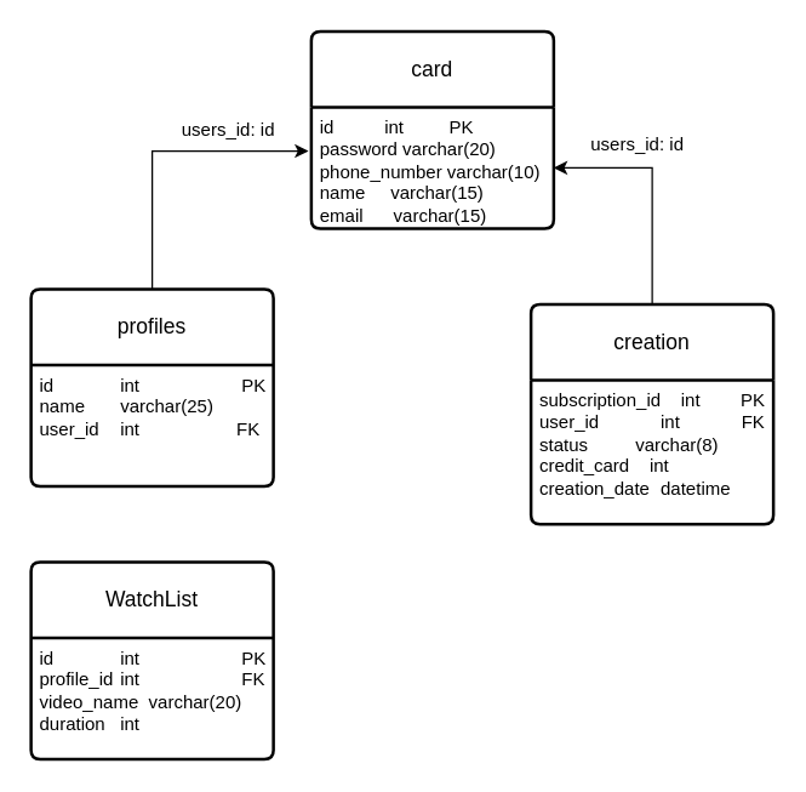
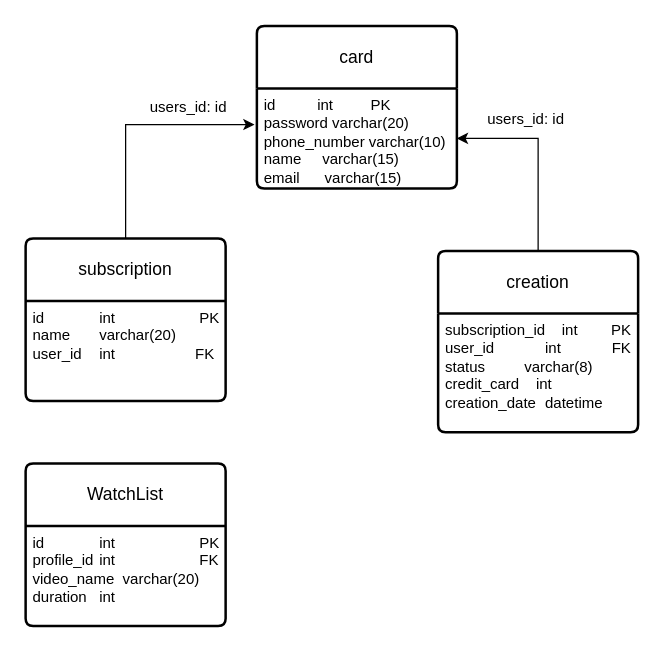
  <mxCell id="0" />
  <mxCell id="1" parent="0" />
  <mxCell id="2" value="card" style="swimlane;childLayout=stackLayout;horizontal=1;startSize=50;horizontalStack=0;rounded=1;fontSize=14;fontStyle=0;strokeWidth=2;resizeParent=0;resizeLast=1;shadow=0;dashed=0;align=center;arcSize=4;whiteSpace=wrap;html=1;" parent="1" vertex="1"><mxGeometry x="205" y="20" width="160" height="130" as="geometry" /></mxCell>
  <mxCell id="3" value="id&amp;nbsp; &lt;span style=&quot;&quot;&gt;&lt;span style=&quot;&quot;&gt;&amp;nbsp;&amp;nbsp;&amp;nbsp;&amp;nbsp;&lt;/span&gt;&lt;/span&gt;&lt;span style=&quot;&quot;&gt;&lt;span style=&quot;&quot;&gt;&amp;nbsp;&amp;nbsp;&amp;nbsp;&amp;nbsp;&lt;/span&gt;&lt;/span&gt;int&amp;nbsp;&lt;span style=&quot;&quot;&gt;&lt;span style=&quot;&quot;&gt;&amp;nbsp;&amp;nbsp;&amp;nbsp;&amp;nbsp;&lt;/span&gt;&lt;/span&gt;&lt;span style=&quot;&quot;&gt;&lt;span style=&quot;&quot;&gt;&amp;nbsp;&amp;nbsp;&amp;nbsp;&amp;nbsp;&lt;/span&gt;&lt;/span&gt;PK&lt;br&gt;password varchar(20)&lt;br&gt;phone_number varchar(10)&lt;br&gt;name &lt;span style=&quot;&quot;&gt;&lt;span style=&quot;&quot;&gt;&amp;nbsp;&amp;nbsp;&amp;nbsp;&amp;nbsp;&lt;/span&gt;&lt;/span&gt;varchar(15)&lt;span style=&quot;&quot;&gt;&lt;span style=&quot;&quot;&gt;&amp;nbsp;&lt;br&gt;&lt;/span&gt;&lt;/span&gt;email&amp;nbsp; &amp;nbsp; &amp;nbsp; varchar(15)&lt;span style=&quot;border-color: var(--border-color);&quot;&gt;&lt;span style=&quot;&quot;&gt;&amp;nbsp;&amp;nbsp;&amp;nbsp;&lt;/span&gt;&lt;/span&gt;" style="align=left;strokeColor=none;fillColor=none;spacingLeft=4;fontSize=12;verticalAlign=top;resizable=0;rotatable=0;part=1;html=1;" parent="2" vertex="1"><mxGeometry y="50" width="160" height="80" as="geometry" /></mxCell>
  <mxCell id="4" value="creation" style="swimlane;childLayout=stackLayout;horizontal=1;startSize=50;horizontalStack=0;rounded=1;fontSize=14;fontStyle=0;strokeWidth=2;resizeParent=0;resizeLast=1;shadow=0;dashed=0;align=center;arcSize=4;whiteSpace=wrap;html=1;" parent="1" vertex="1"><mxGeometry x="350" y="200" width="160" height="145" as="geometry" /></mxCell>
  <mxCell id="5" value="subscription_id&amp;nbsp; &amp;nbsp; int&amp;nbsp; &amp;nbsp; &amp;nbsp;&amp;nbsp;&amp;nbsp;&amp;nbsp;PK&lt;br&gt;user_id&amp;nbsp;&lt;span style=&quot;white-space: pre;&quot;&gt;&#09;&lt;/span&gt;&lt;span style=&quot;white-space: pre;&quot;&gt;&#09;&lt;/span&gt;int&amp;nbsp;&lt;span style=&quot;white-space: pre;&quot;&gt;&#09;&lt;/span&gt;&lt;span style=&quot;white-space: pre;&quot;&gt;&#09;&lt;/span&gt;FK&lt;br&gt;status&lt;span style=&quot;white-space: pre;&quot;&gt;&#09;&lt;/span&gt;&lt;span style=&quot;white-space-collapse: preserve;&quot;&gt;&amp;nbsp;  &lt;/span&gt;varchar(8)&lt;br&gt;&lt;span style=&quot;&quot;&gt;&lt;/span&gt;credit_card&lt;span style=&quot;border-color: var(--border-color);&quot;&gt;&lt;span style=&quot;white-space: pre;&quot;&gt;&amp;nbsp;&amp;nbsp;&amp;nbsp;&amp;nbsp;&lt;/span&gt;&lt;/span&gt;int&lt;span style=&quot;border-color: var(--border-color);&quot;&gt;&lt;span style=&quot;white-space: pre;&quot;&gt;&amp;nbsp;&amp;nbsp;&amp;nbsp;&amp;nbsp;&lt;br&gt;&lt;/span&gt;&lt;/span&gt;&lt;span style=&quot;&quot;&gt;creation_date&lt;span style=&quot;white-space: pre;&quot;&gt;&#09;&lt;/span&gt;datetime&lt;br&gt;&lt;br&gt;&lt;/span&gt;" style="align=left;strokeColor=none;fillColor=none;spacingLeft=4;fontSize=12;verticalAlign=top;resizable=0;rotatable=0;part=1;html=1;" parent="4" vertex="1"><mxGeometry y="50" width="160" height="95" as="geometry" /></mxCell>
  <mxCell id="6" value="users_id: id" style="text;html=1;align=center;verticalAlign=middle;resizable=0;points=[];autosize=1;strokeColor=none;fillColor=none;" parent="1" vertex="1"><mxGeometry x="380" y="80" width="80" height="30" as="geometry" /></mxCell>
  <mxCell id="7" value="" style="endArrow=classic;html=1;rounded=0;entryX=1;entryY=0.5;entryDx=0;entryDy=0;exitX=0.5;exitY=0;exitDx=0;exitDy=0;" parent="1" source="4" target="3" edge="1"><mxGeometry width="50" height="50" relative="1" as="geometry"><mxPoint x="490" y="110" as="sourcePoint" /><mxPoint x="340" y="80" as="targetPoint" /><Array as="points"><mxPoint x="430" y="110" /></Array></mxGeometry></mxCell>
- <mxCell id="8" value="profiles" style="swimlane;childLayout=stackLayout;horizontal=1;startSize=50;horizontalStack=0;rounded=1;fontSize=14;fontStyle=0;strokeWidth=2;resizeParent=0;resizeLast=1;shadow=0;dashed=0;align=center;arcSize=4;whiteSpace=wrap;html=1;" parent="1" vertex="1"><mxGeometry x="20" y="190" width="160" height="130" as="geometry" /></mxCell>
- <mxCell id="9" value="id&lt;span style=&quot;white-space: pre;&quot;&gt;&#09;&lt;/span&gt;&lt;span style=&quot;white-space: pre;&quot;&gt;&#09;&lt;/span&gt;int&amp;nbsp;&lt;span style=&quot;white-space: pre;&quot;&gt;&#09;&lt;/span&gt;&lt;span style=&quot;white-space: pre;&quot;&gt;&#09;&lt;span style=&quot;white-space: pre;&quot;&gt;&#09;&lt;/span&gt;&lt;/span&gt;PK&lt;br&gt;name&lt;span style=&quot;white-space: pre;&quot;&gt;&#09;&lt;/span&gt;varchar(25)&lt;br&gt;user_id&lt;span style=&quot;white-space: pre;&quot;&gt;&#09;&lt;/span&gt;int&lt;span style=&quot;white-space: pre;&quot;&gt;&#09;&lt;/span&gt;&lt;span style=&quot;white-space: pre;&quot;&gt;&#09;&lt;/span&gt;&amp;nbsp; &amp;nbsp; &amp;nbsp;&lt;span style=&quot;white-space-collapse: preserve;&quot;&gt;  FK&lt;/span&gt;" style="align=left;strokeColor=none;fillColor=none;spacingLeft=4;fontSize=12;verticalAlign=top;resizable=0;rotatable=0;part=1;html=1;" parent="8" vertex="1"><mxGeometry y="50" width="160" height="80" as="geometry" /></mxCell>
+ <mxCell id="8" value="subscription" style="swimlane;childLayout=stackLayout;horizontal=1;startSize=50;horizontalStack=0;rounded=1;fontSize=14;fontStyle=0;strokeWidth=2;resizeParent=0;resizeLast=1;shadow=0;dashed=0;align=center;arcSize=4;whiteSpace=wrap;html=1;" parent="1" vertex="1"><mxGeometry x="20" y="190" width="160" height="130" as="geometry" /></mxCell>
+ <mxCell id="9" value="id&lt;span style=&quot;white-space: pre;&quot;&gt;&#09;&lt;/span&gt;&lt;span style=&quot;white-space: pre;&quot;&gt;&#09;&lt;/span&gt;int&amp;nbsp;&lt;span style=&quot;white-space: pre;&quot;&gt;&#09;&lt;/span&gt;&lt;span style=&quot;white-space: pre;&quot;&gt;&#09;&lt;span style=&quot;white-space: pre;&quot;&gt;&#09;&lt;/span&gt;&lt;/span&gt;PK&lt;br&gt;name&lt;span style=&quot;white-space: pre;&quot;&gt;&#09;&lt;/span&gt;varchar(20)&lt;br&gt;user_id&lt;span style=&quot;white-space: pre;&quot;&gt;&#09;&lt;/span&gt;int&lt;span style=&quot;white-space: pre;&quot;&gt;&#09;&lt;/span&gt;&lt;span style=&quot;white-space: pre;&quot;&gt;&#09;&lt;/span&gt;&amp;nbsp; &amp;nbsp; &amp;nbsp;&lt;span style=&quot;white-space-collapse: preserve;&quot;&gt;  FK&lt;/span&gt;" style="align=left;strokeColor=none;fillColor=none;spacingLeft=4;fontSize=12;verticalAlign=top;resizable=0;rotatable=0;part=1;html=1;" parent="8" vertex="1"><mxGeometry y="50" width="160" height="80" as="geometry" /></mxCell>
  <mxCell id="10" value="" style="endArrow=classic;html=1;rounded=0;exitX=0.5;exitY=0;exitDx=0;exitDy=0;entryX=-0.012;entryY=0.362;entryDx=0;entryDy=0;entryPerimeter=0;" parent="1" source="8" target="3" edge="1"><mxGeometry width="50" height="50" relative="1" as="geometry"><mxPoint x="270" y="210" as="sourcePoint" /><mxPoint x="320" y="160" as="targetPoint" /><Array as="points"><mxPoint x="100" y="99" /></Array></mxGeometry></mxCell>
  <mxCell id="11" value="users_id: id" style="text;html=1;align=center;verticalAlign=middle;resizable=0;points=[];autosize=1;strokeColor=none;fillColor=none;" parent="1" vertex="1"><mxGeometry x="110" y="70" width="80" height="30" as="geometry" /></mxCell>
  <mxCell id="12" value="WatchList" style="swimlane;childLayout=stackLayout;horizontal=1;startSize=50;horizontalStack=0;rounded=1;fontSize=14;fontStyle=0;strokeWidth=2;resizeParent=0;resizeLast=1;shadow=0;dashed=0;align=center;arcSize=4;whiteSpace=wrap;html=1;" parent="1" vertex="1"><mxGeometry x="20" y="370" width="160" height="130" as="geometry" /></mxCell>
  <mxCell id="13" value="id&lt;span style=&quot;white-space: pre;&quot;&gt;&#09;&lt;/span&gt;&amp;nbsp; &amp;nbsp; &amp;nbsp; &amp;nbsp; int&amp;nbsp;&lt;span style=&quot;white-space: pre;&quot;&gt;&#09;&lt;/span&gt;&lt;span style=&quot;white-space: pre;&quot;&gt;&#09;&lt;/span&gt;&amp;nbsp; &amp;nbsp; &amp;nbsp; &amp;nbsp; PK&lt;br&gt;profile_id&lt;span style=&quot;white-space: pre;&quot;&gt;&#09;&lt;/span&gt;int&amp;nbsp;&lt;span style=&quot;white-space: pre;&quot;&gt;&#09;&lt;/span&gt;&lt;span style=&quot;white-space: pre;&quot;&gt;&#09;&lt;span style=&quot;white-space: pre;&quot;&gt;&#09;&lt;/span&gt;F&lt;/span&gt;K&lt;br&gt;video_name&amp;nbsp; varchar(20)&amp;nbsp;&lt;br&gt;duration&lt;span style=&quot;white-space: pre;&quot;&gt;&#09;&lt;/span&gt;int" style="align=left;strokeColor=none;fillColor=none;spacingLeft=4;fontSize=12;verticalAlign=top;resizable=0;rotatable=0;part=1;html=1;" parent="12" vertex="1"><mxGeometry y="50" width="160" height="80" as="geometry" /></mxCell>
